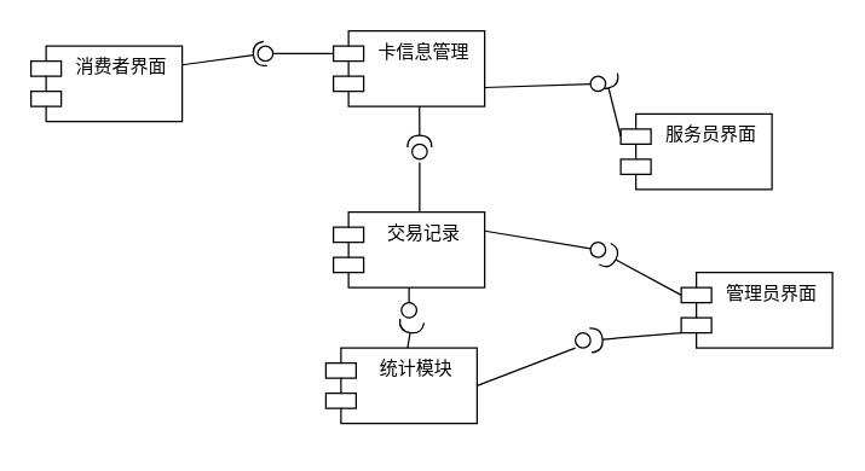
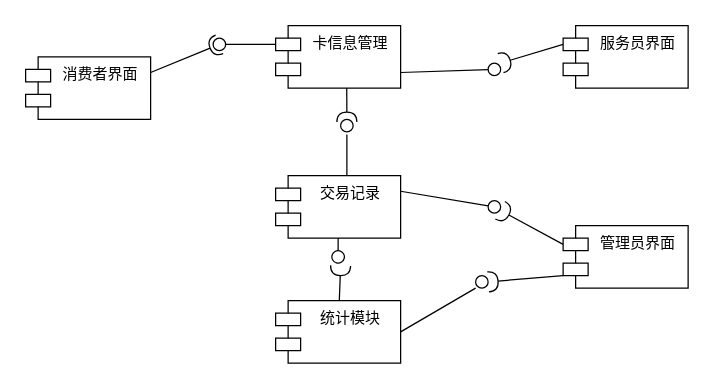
  <mxCell id="0" />
  <mxCell id="1" parent="0" />
  <mxCell id="2" value="卡信息管理" style="shape=module;align=left;spacingLeft=20;align=center;verticalAlign=top;" vertex="1" parent="1"><mxGeometry x="220" y="20" width="100" height="50" as="geometry" /></mxCell>
  <mxCell id="3" value="交易记录" style="shape=module;align=left;spacingLeft=20;align=center;verticalAlign=top;" vertex="1" parent="1"><mxGeometry x="220" y="140" width="100" height="50" as="geometry" /></mxCell>
- <mxCell id="4" value="消费者界面&#10;" style="shape=module;align=left;spacingLeft=20;align=center;verticalAlign=top;" vertex="1" parent="1"><mxGeometry x="20" y="30" width="100" height="50" as="geometry" /></mxCell>
- <mxCell id="5" value="服务员界面" style="shape=module;align=left;spacingLeft=20;align=center;verticalAlign=top;" vertex="1" parent="1"><mxGeometry x="410" y="75" width="100" height="50" as="geometry" /></mxCell>
+ <mxCell id="4" value="消费者界面&#10;" style="shape=module;align=left;spacingLeft=20;align=center;verticalAlign=top;" vertex="1" parent="1"><mxGeometry x="20" y="45" width="100" height="50" as="geometry" /></mxCell>
+ <mxCell id="5" value="服务员界面" style="shape=module;align=left;spacingLeft=20;align=center;verticalAlign=top;" vertex="1" parent="1"><mxGeometry x="450" y="20" width="100" height="50" as="geometry" /></mxCell>
  <mxCell id="6" value="管理员界面" style="shape=module;align=left;spacingLeft=20;align=center;verticalAlign=top;" vertex="1" parent="1"><mxGeometry x="450" y="180" width="100" height="50" as="geometry" /></mxCell>
- <mxCell id="7" value="统计模块" style="shape=module;align=left;spacingLeft=20;align=center;verticalAlign=top;" vertex="1" parent="1"><mxGeometry x="215" y="230" width="100" height="50" as="geometry" /></mxCell>
+ <mxCell id="7" value="统计模块" style="shape=module;align=left;spacingLeft=20;align=center;verticalAlign=top;" vertex="1" parent="1"><mxGeometry x="220" y="240" width="100" height="50" as="geometry" /></mxCell>
  <mxCell id="8" value="" style="rounded=0;orthogonalLoop=1;jettySize=auto;html=1;endArrow=none;endFill=0;exitX=0;exitY=0;exitDx=0;exitDy=15;exitPerimeter=0;" edge="1" parent="1" source="2"><mxGeometry relative="1" as="geometry"><mxPoint x="230" y="135" as="sourcePoint" /><mxPoint x="178" y="35" as="targetPoint" /></mxGeometry></mxCell>
  <mxCell id="9" value="" style="rounded=0;orthogonalLoop=1;jettySize=auto;html=1;endArrow=halfCircle;endFill=0;entryX=0.5;entryY=0.5;entryDx=0;entryDy=0;endSize=6;strokeWidth=1;exitX=1;exitY=0.25;exitDx=0;exitDy=0;" edge="1" target="10" parent="1" source="4"><mxGeometry relative="1" as="geometry"><mxPoint x="270" y="135" as="sourcePoint" /></mxGeometry></mxCell>
  <mxCell id="10" value="" style="ellipse;whiteSpace=wrap;html=1;fontFamily=Helvetica;fontSize=12;fontColor=#000000;align=center;strokeColor=#000000;fillColor=#ffffff;points=[];aspect=fixed;resizable=0;" vertex="1" parent="1"><mxGeometry x="170" y="30" width="10" height="10" as="geometry" /></mxCell>
  <mxCell id="11" value="" style="rounded=0;orthogonalLoop=1;jettySize=auto;html=1;endArrow=none;endFill=0;exitX=0.59;exitY=0;exitDx=0;exitDy=0;exitPerimeter=0;" edge="1" parent="1"><mxGeometry relative="1" as="geometry"><mxPoint x="277" y="140" as="sourcePoint" /><mxPoint x="277" y="107.15" as="targetPoint" /></mxGeometry></mxCell>
  <mxCell id="12" value="" style="rounded=0;orthogonalLoop=1;jettySize=auto;html=1;endArrow=halfCircle;endFill=0;endSize=6;strokeWidth=1;exitX=0.579;exitY=1.057;exitDx=0;exitDy=0;exitPerimeter=0;" edge="1" parent="1"><mxGeometry relative="1" as="geometry"><mxPoint x="276.9" y="70" as="sourcePoint" /><mxPoint x="277" y="97.15" as="targetPoint" /></mxGeometry></mxCell>
  <mxCell id="13" value="" style="ellipse;whiteSpace=wrap;html=1;fontFamily=Helvetica;fontSize=12;fontColor=#000000;align=center;strokeColor=#000000;fillColor=#ffffff;points=[];aspect=fixed;resizable=0;" vertex="1" parent="1"><mxGeometry x="272" y="95" width="10" height="10" as="geometry" /></mxCell>
  <mxCell id="14" value="" style="rounded=0;orthogonalLoop=1;jettySize=auto;html=1;endArrow=none;endFill=0;exitX=0.5;exitY=1;exitDx=0;exitDy=0;" edge="1" target="16" parent="1" source="3"><mxGeometry relative="1" as="geometry"><mxPoint x="-120" y="225" as="sourcePoint" /><mxPoint x="-40" y="225" as="targetPoint" /></mxGeometry></mxCell>
  <mxCell id="15" value="" style="rounded=0;orthogonalLoop=1;jettySize=auto;html=1;endArrow=halfCircle;endFill=0;endSize=6;strokeWidth=1;" edge="1" parent="1" source="7"><mxGeometry relative="1" as="geometry"><mxPoint x="150" y="320" as="sourcePoint" /><mxPoint x="272" y="212" as="targetPoint" /></mxGeometry></mxCell>
  <mxCell id="16" value="" style="ellipse;whiteSpace=wrap;html=1;fontFamily=Helvetica;fontSize=12;fontColor=#000000;align=center;strokeColor=#000000;fillColor=#ffffff;points=[];aspect=fixed;resizable=0;rotation=60;" vertex="1" parent="1"><mxGeometry x="265" y="200" width="10" height="10" as="geometry" /></mxCell>
  <mxCell id="17" value="" style="rounded=0;orthogonalLoop=1;jettySize=auto;html=1;endArrow=none;endFill=0;exitX=1;exitY=0.5;exitDx=0;exitDy=0;" edge="1" parent="1" source="7"><mxGeometry relative="1" as="geometry"><mxPoint x="230" y="135" as="sourcePoint" /><mxPoint x="380" y="230" as="targetPoint" /></mxGeometry></mxCell>
  <mxCell id="18" value="" style="rounded=0;orthogonalLoop=1;jettySize=auto;html=1;endArrow=halfCircle;endFill=0;endSize=6;strokeWidth=1;exitX=0;exitY=0;exitDx=0;exitDy=35;exitPerimeter=0;" edge="1" parent="1"><mxGeometry relative="1" as="geometry"><mxPoint x="450" y="220" as="sourcePoint" /><mxPoint x="390" y="225" as="targetPoint" /></mxGeometry></mxCell>
  <mxCell id="19" value="" style="ellipse;whiteSpace=wrap;html=1;fontFamily=Helvetica;fontSize=12;fontColor=#000000;align=center;strokeColor=#000000;fillColor=#ffffff;points=[];aspect=fixed;resizable=0;" vertex="1" parent="1"><mxGeometry x="380" y="220" width="10" height="10" as="geometry" /></mxCell>
  <mxCell id="20" value="" style="rounded=0;orthogonalLoop=1;jettySize=auto;html=1;endArrow=none;endFill=0;exitX=1;exitY=0.25;exitDx=0;exitDy=0;" edge="1" target="22" parent="1" source="3"><mxGeometry relative="1" as="geometry"><mxPoint x="230" y="110" as="sourcePoint" /><mxPoint x="370" y="155" as="targetPoint" /></mxGeometry></mxCell>
  <mxCell id="21" value="" style="rounded=0;orthogonalLoop=1;jettySize=auto;html=1;endArrow=halfCircle;endFill=0;endSize=6;strokeWidth=1;exitX=0;exitY=0;exitDx=0;exitDy=15;exitPerimeter=0;entryX=0.957;entryY=0.771;entryDx=0;entryDy=0;entryPerimeter=0;" edge="1" target="22" parent="1" source="6"><mxGeometry relative="1" as="geometry"><mxPoint x="450" y="170" as="sourcePoint" /><mxPoint x="400" y="160" as="targetPoint" /></mxGeometry></mxCell>
  <mxCell id="22" value="" style="ellipse;whiteSpace=wrap;html=1;fontFamily=Helvetica;fontSize=12;fontColor=#000000;align=center;strokeColor=#000000;fillColor=#ffffff;points=[];aspect=fixed;resizable=0;" vertex="1" parent="1"><mxGeometry x="390" y="160" width="10" height="10" as="geometry" /></mxCell>
  <mxCell id="23" value="" style="rounded=0;orthogonalLoop=1;jettySize=auto;html=1;endArrow=none;endFill=0;exitX=1;exitY=0.75;exitDx=0;exitDy=0;" edge="1" target="25" parent="1" source="2"><mxGeometry relative="1" as="geometry"><mxPoint x="230" y="135" as="sourcePoint" /><mxPoint x="240" y="110" as="targetPoint" /></mxGeometry></mxCell>
  <mxCell id="24" value="" style="rounded=0;orthogonalLoop=1;jettySize=auto;html=1;endArrow=halfCircle;endFill=0;endSize=6;strokeWidth=1;exitX=0;exitY=0;exitDx=0;exitDy=15;exitPerimeter=0;" edge="1" parent="1" source="5"><mxGeometry relative="1" as="geometry"><mxPoint x="270" y="135" as="sourcePoint" /><mxPoint x="400" y="50" as="targetPoint" /></mxGeometry></mxCell>
  <mxCell id="25" value="" style="ellipse;whiteSpace=wrap;html=1;fontFamily=Helvetica;fontSize=12;fontColor=#000000;align=center;strokeColor=#000000;fillColor=#ffffff;points=[];aspect=fixed;resizable=0;" vertex="1" parent="1"><mxGeometry x="390" y="50" width="10" height="10" as="geometry" /></mxCell>
